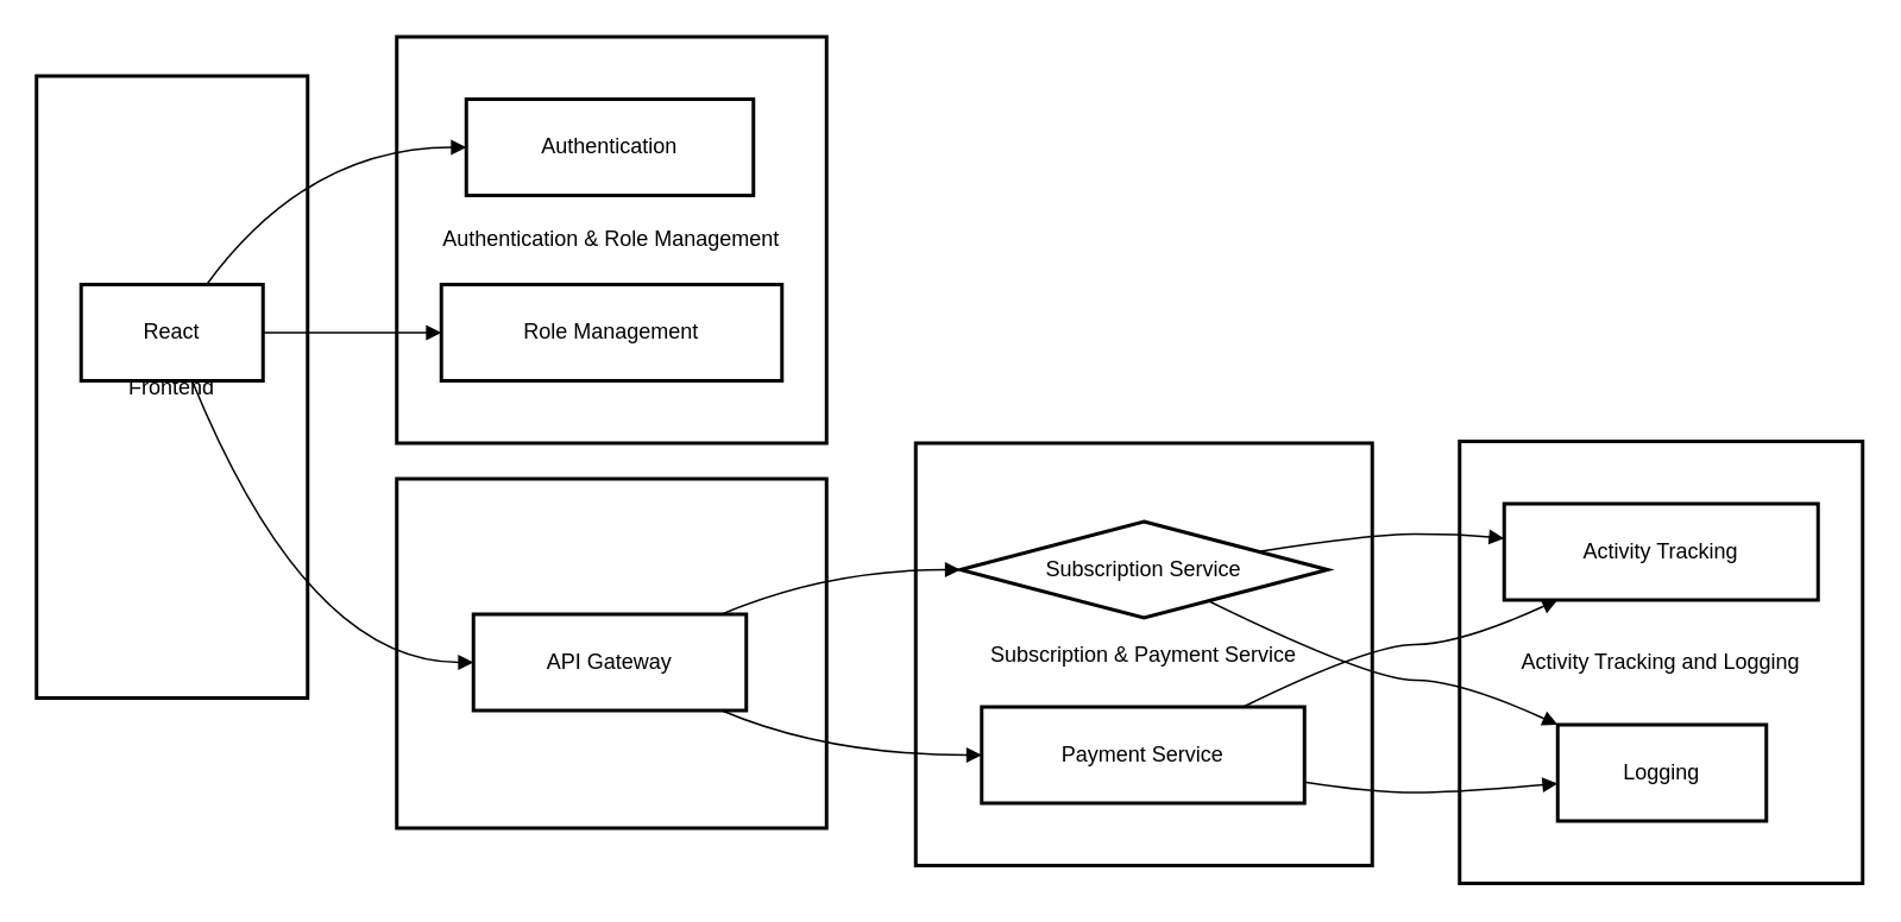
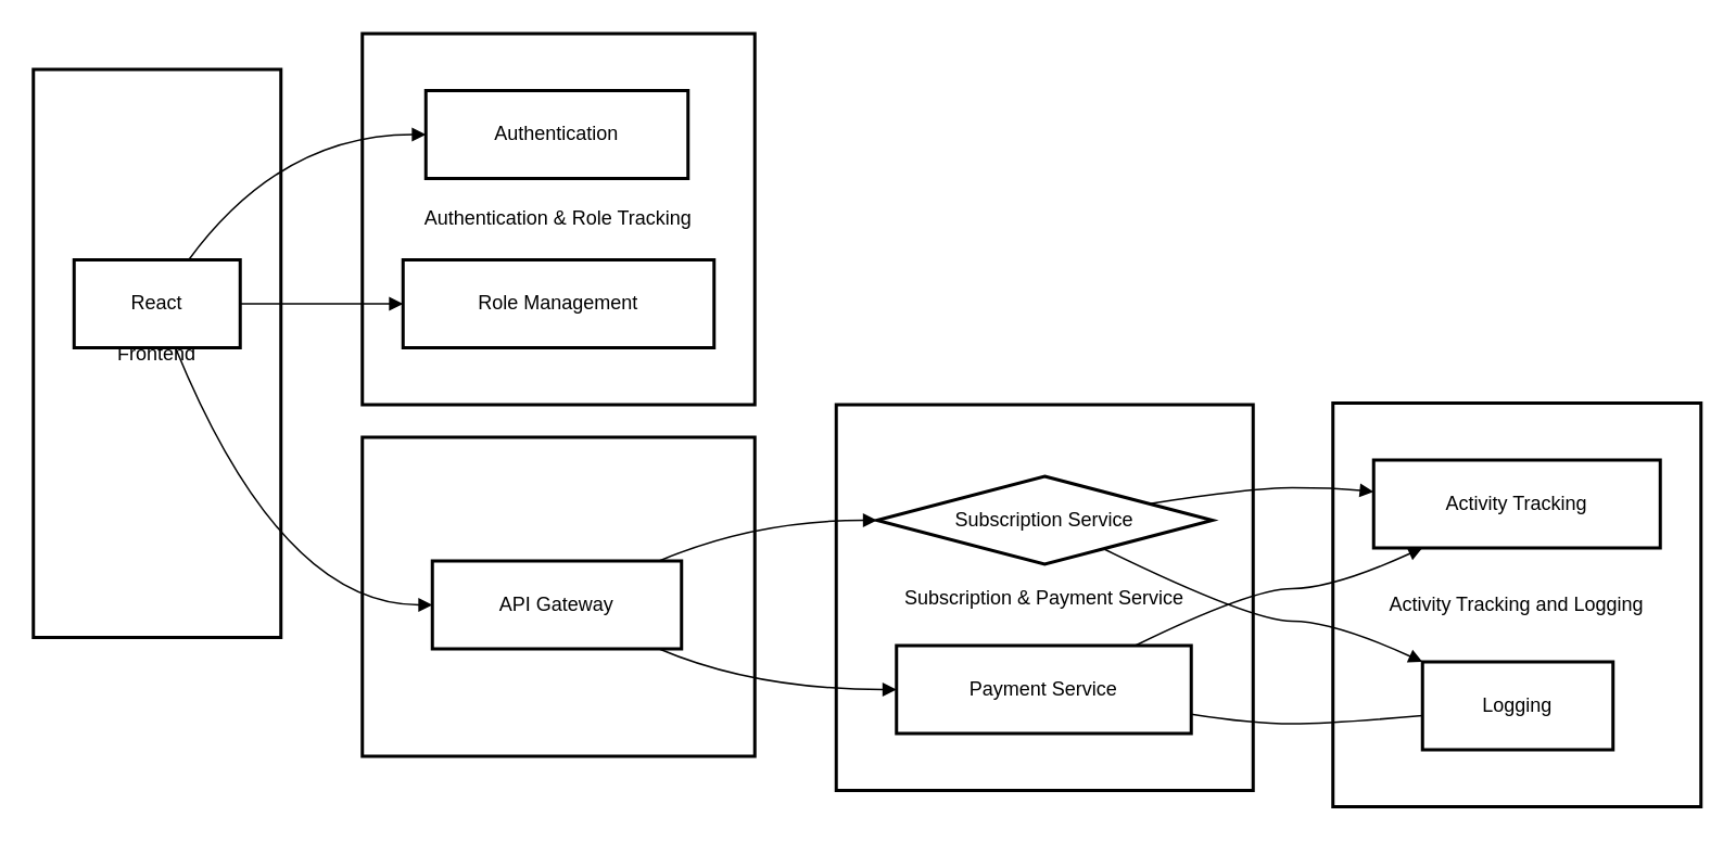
  <mxCell id="0" />
  <mxCell id="1" parent="0" />
  <mxCell id="2" value="Activity Tracking and Logging" style="whiteSpace=wrap;strokeWidth=2;" vertex="1" parent="1"><mxGeometry x="818" y="247" width="226" height="248" as="geometry" /></mxCell>
  <mxCell id="3" value="Subscription &amp; Payment Service" style="whiteSpace=wrap;strokeWidth=2;" vertex="1" parent="1"><mxGeometry x="513" y="248" width="256" height="237" as="geometry" /></mxCell>
- <mxCell id="4" value="Authentication &amp; Role Management" style="whiteSpace=wrap;strokeWidth=2;" vertex="1" parent="1"><mxGeometry x="222" y="20" width="241" height="228" as="geometry" /></mxCell>
+ <mxCell id="4" value="Authentication &amp; Role Tracking" style="whiteSpace=wrap;strokeWidth=2;" vertex="1" parent="1"><mxGeometry x="222" y="20" width="241" height="228" as="geometry" /></mxCell>
  <mxCell id="5" value="API Gateway" style="whiteSpace=wrap;strokeWidth=2;" vertex="1" parent="1"><mxGeometry x="222" y="268" width="241" height="196" as="geometry" /></mxCell>
  <mxCell id="6" value="Frontend" style="whiteSpace=wrap;strokeWidth=2;" vertex="1" parent="1"><mxGeometry x="20" y="42" width="152" height="349" as="geometry" /></mxCell>
  <mxCell id="7" value="React" style="whiteSpace=wrap;strokeWidth=2;" vertex="1" parent="1"><mxGeometry x="45" y="159" width="102" height="54" as="geometry" /></mxCell>
  <mxCell id="8" value="API Gateway" style="whiteSpace=wrap;strokeWidth=2;" vertex="1" parent="1"><mxGeometry x="265" y="344" width="153" height="54" as="geometry" /></mxCell>
  <mxCell id="9" value="Authentication" style="whiteSpace=wrap;strokeWidth=2;" vertex="1" parent="1"><mxGeometry x="261" y="55" width="161" height="54" as="geometry" /></mxCell>
  <mxCell id="10" value="Role Management" style="whiteSpace=wrap;strokeWidth=2;" vertex="1" parent="1"><mxGeometry x="247" y="159" width="191" height="54" as="geometry" /></mxCell>
  <mxCell id="11" value="Subscription Service" style="rhombus;whiteSpace=wrap;strokeWidth=2;" vertex="1" parent="1"><mxGeometry x="538" y="292" width="206" height="54" as="geometry" /></mxCell>
  <mxCell id="12" value="Payment Service" style="whiteSpace=wrap;strokeWidth=2;" vertex="1" parent="1"><mxGeometry x="550" y="396" width="181" height="54" as="geometry" /></mxCell>
  <mxCell id="13" value="Activity Tracking" style="whiteSpace=wrap;strokeWidth=2;" vertex="1" parent="1"><mxGeometry x="843" y="282" width="176" height="54" as="geometry" /></mxCell>
  <mxCell id="14" value="Logging" style="whiteSpace=wrap;strokeWidth=2;" vertex="1" parent="1"><mxGeometry x="873" y="406" width="117" height="54" as="geometry" /></mxCell>
  <mxCell id="15" value="" style="curved=1;startArrow=none;endArrow=block;exitX=0.61;exitY=1;entryX=0;entryY=0.5;" edge="1" parent="1" source="7" target="8"><mxGeometry relative="1" as="geometry"><Array as="points"><mxPoint x="172" y="371" /></Array></mxGeometry></mxCell>
  <mxCell id="16" value="" style="curved=1;startArrow=none;endArrow=block;exitX=0.69;exitY=0;entryX=0;entryY=0.5;" edge="1" parent="1" source="7" target="9"><mxGeometry relative="1" as="geometry"><Array as="points"><mxPoint x="172" y="82" /></Array></mxGeometry></mxCell>
  <mxCell id="17" value="" style="curved=1;startArrow=none;endArrow=block;exitX=1;exitY=0.5;entryX=0;entryY=0.5;" edge="1" parent="1" source="7" target="10"><mxGeometry relative="1" as="geometry"><Array as="points" /></mxGeometry></mxCell>
  <mxCell id="18" value="" style="curved=1;startArrow=none;endArrow=block;exitX=0.91;exitY=0;entryX=0;entryY=0.5;" edge="1" parent="1" source="8" target="11"><mxGeometry relative="1" as="geometry"><Array as="points"><mxPoint x="463" y="319" /></Array></mxGeometry></mxCell>
  <mxCell id="19" value="" style="curved=1;startArrow=none;endArrow=block;exitX=0.91;exitY=1;entryX=0;entryY=0.5;" edge="1" parent="1" source="8" target="12"><mxGeometry relative="1" as="geometry"><Array as="points"><mxPoint x="463" y="423" /></Array></mxGeometry></mxCell>
  <mxCell id="20" value="" style="curved=1;startArrow=none;endArrow=block;exitX=0.77;exitY=1;entryX=0;entryY=0;" edge="1" parent="1" source="11" target="14"><mxGeometry relative="1" as="geometry"><Array as="points"><mxPoint x="768" y="381" /><mxPoint x="818" y="381" /></Array></mxGeometry></mxCell>
- <mxCell id="21" value="" style="curved=1;startArrow=none;endArrow=block;exitX=1;exitY=0.78;entryX=0;entryY=0.61;" edge="1" parent="1" source="12" target="14"><mxGeometry relative="1" as="geometry"><Array as="points"><mxPoint x="768" y="444" /><mxPoint x="818" y="444" /></Array></mxGeometry></mxCell>
+ <mxCell id="21" value="" style="curved=1;startArrow=none;endArrow=none;exitX=1;exitY=0.78;entryX=0;entryY=0.61;" edge="1" parent="1" source="12" target="14"><mxGeometry relative="1" as="geometry"><Array as="points"><mxPoint x="768" y="444" /><mxPoint x="818" y="444" /></Array></mxGeometry></mxCell>
  <mxCell id="22" value="" style="curved=1;startArrow=none;endArrow=block;exitX=1;exitY=0.2;entryX=0;entryY=0.36;" edge="1" parent="1" source="11" target="13"><mxGeometry relative="1" as="geometry"><Array as="points"><mxPoint x="768" y="299" /><mxPoint x="818" y="299" /></Array></mxGeometry></mxCell>
  <mxCell id="23" value="" style="curved=1;startArrow=none;endArrow=block;exitX=0.81;exitY=0;entryX=0.17;entryY=1;" edge="1" parent="1" source="12" target="13"><mxGeometry relative="1" as="geometry"><Array as="points"><mxPoint x="768" y="361" /><mxPoint x="818" y="361" /></Array></mxGeometry></mxCell>
